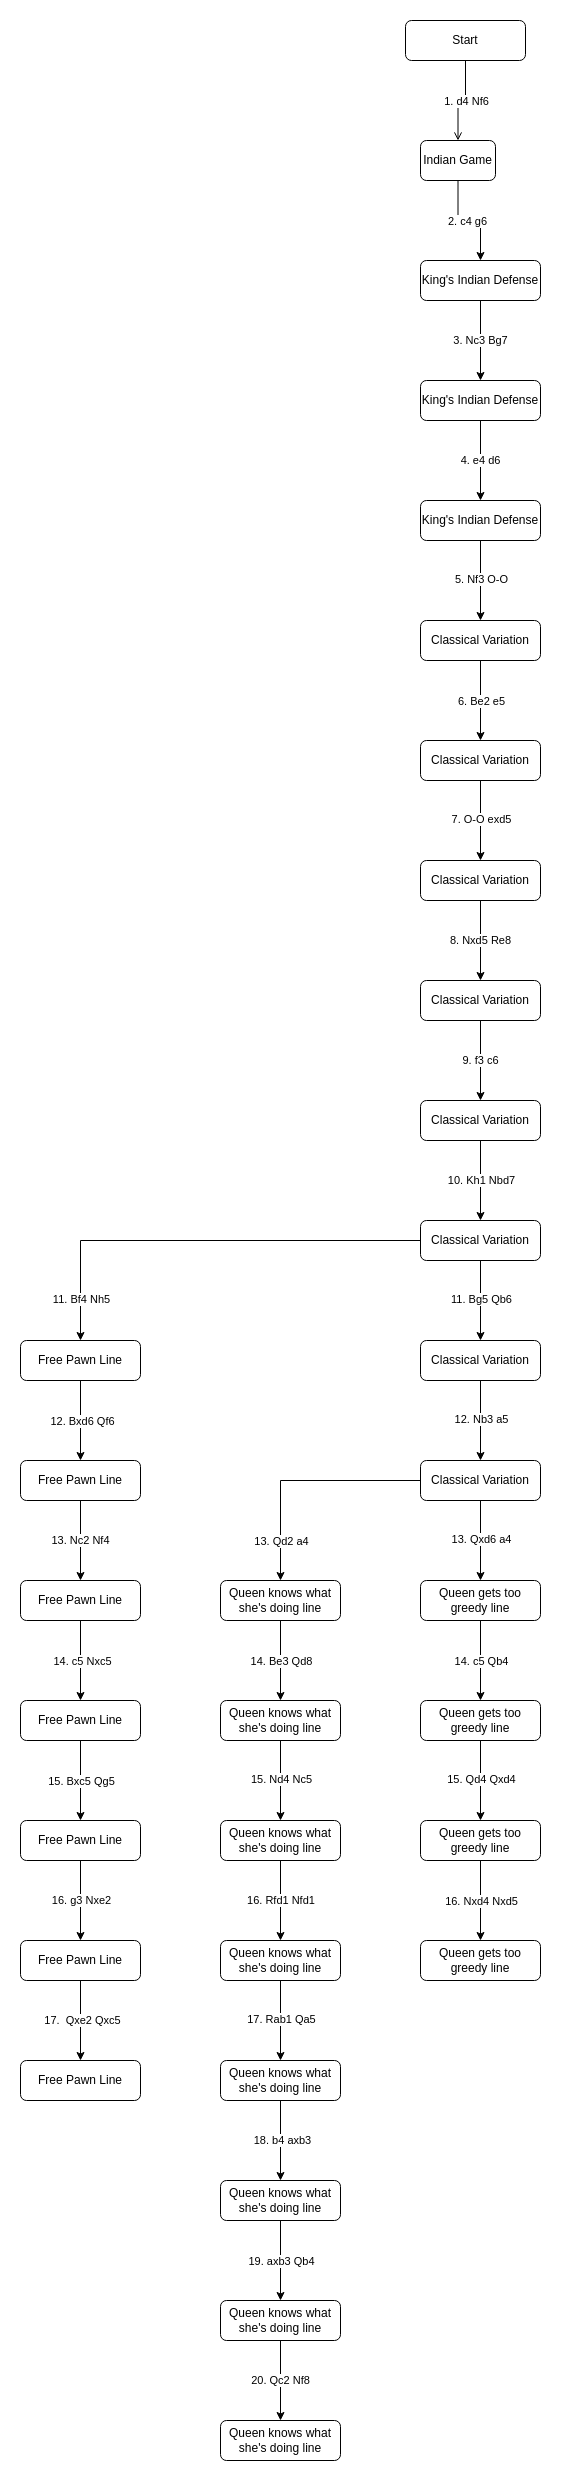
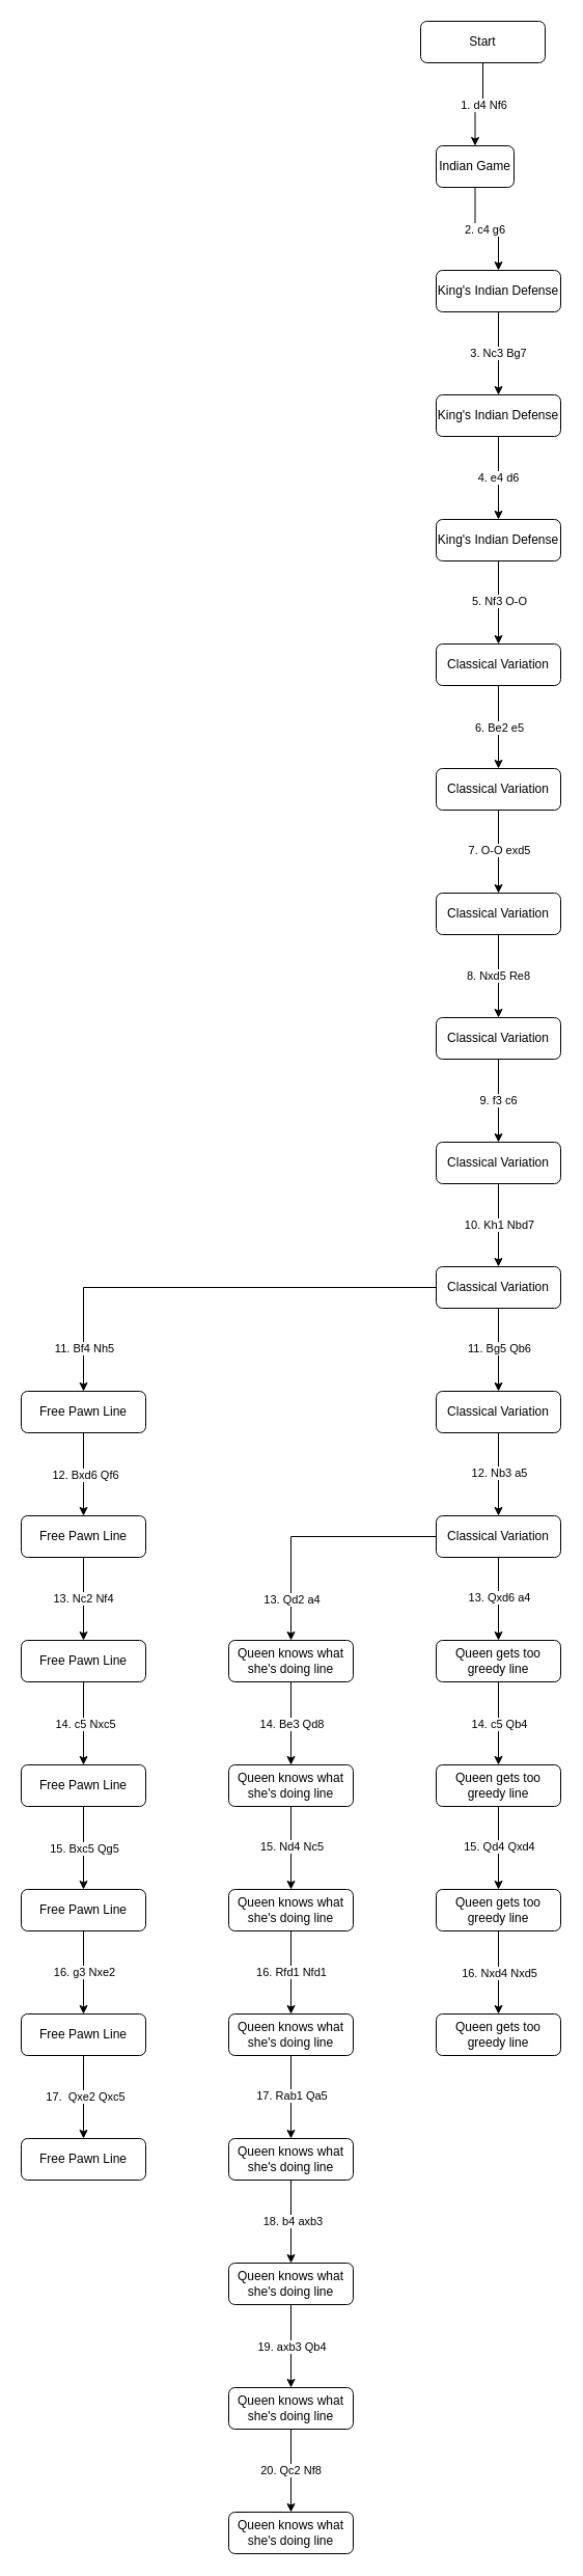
  <mxCell id="0" />
  <mxCell id="1" parent="0" />
- <mxCell id="2" value="" style="edgeStyle=orthogonalEdgeStyle;rounded=0;orthogonalLoop=1;jettySize=auto;html=1;endArrow=open;" edge="1" parent="1" source="4" target="7"><mxGeometry relative="1" as="geometry" /></mxCell>
+ <mxCell id="2" value="" style="edgeStyle=orthogonalEdgeStyle;rounded=0;orthogonalLoop=1;jettySize=auto;html=1;" edge="1" parent="1" source="4" target="7"><mxGeometry relative="1" as="geometry" /></mxCell>
  <mxCell id="3" value="1. d4 Nf6" style="edgeLabel;html=1;align=center;verticalAlign=middle;resizable=0;points=[];" vertex="1" connectable="0" parent="2"><mxGeometry x="-0.082" relative="1" as="geometry"><mxPoint as="offset" /></mxGeometry></mxCell>
  <mxCell id="4" value="Start" style="rounded=1;whiteSpace=wrap;html=1;fontSize=12;glass=0;strokeWidth=1;shadow=0;" parent="1" vertex="1"><mxGeometry x="405" y="20" width="120" height="40" as="geometry" /></mxCell>
  <mxCell id="5" value="" style="edgeStyle=orthogonalEdgeStyle;rounded=0;orthogonalLoop=1;jettySize=auto;html=1;" edge="1" parent="1" source="7" target="9"><mxGeometry relative="1" as="geometry" /></mxCell>
  <mxCell id="6" value="2. c4 g6" style="edgeLabel;html=1;align=center;verticalAlign=middle;resizable=0;points=[];" vertex="1" connectable="0" parent="5"><mxGeometry x="-0.037" relative="1" as="geometry"><mxPoint as="offset" /></mxGeometry></mxCell>
  <mxCell id="7" value="Indian Game" style="rounded=1;whiteSpace=wrap;html=1;fontSize=12;glass=0;strokeWidth=1;shadow=0;" vertex="1" parent="1"><mxGeometry x="420" y="140" width="75" height="40" as="geometry" /></mxCell>
  <mxCell id="8" value="3. Nc3 Bg7" style="edgeStyle=orthogonalEdgeStyle;rounded=0;orthogonalLoop=1;jettySize=auto;html=1;" edge="1" parent="1" source="9" target="11"><mxGeometry relative="1" as="geometry"><mxPoint as="offset" /></mxGeometry></mxCell>
  <mxCell id="9" value="King's Indian Defense" style="rounded=1;whiteSpace=wrap;html=1;fontSize=12;glass=0;strokeWidth=1;shadow=0;" vertex="1" parent="1"><mxGeometry x="420" y="260" width="120" height="40" as="geometry" /></mxCell>
  <mxCell id="10" value="4. e4 d6" style="edgeStyle=orthogonalEdgeStyle;rounded=0;orthogonalLoop=1;jettySize=auto;html=1;" edge="1" parent="1" source="11" target="14"><mxGeometry relative="1" as="geometry"><mxPoint as="offset" /></mxGeometry></mxCell>
  <mxCell id="11" value="King's Indian Defense" style="rounded=1;whiteSpace=wrap;html=1;fontSize=12;glass=0;strokeWidth=1;shadow=0;" vertex="1" parent="1"><mxGeometry x="420" y="380" width="120" height="40" as="geometry" /></mxCell>
  <mxCell id="12" value="" style="edgeStyle=orthogonalEdgeStyle;rounded=0;orthogonalLoop=1;jettySize=auto;html=1;" edge="1" parent="1" source="14" target="17"><mxGeometry relative="1" as="geometry" /></mxCell>
  <mxCell id="13" value="5. Nf3 O-O" style="edgeLabel;html=1;align=center;verticalAlign=middle;resizable=0;points=[];" vertex="1" connectable="0" parent="12"><mxGeometry x="0.013" relative="1" as="geometry"><mxPoint y="-3" as="offset" /></mxGeometry></mxCell>
  <mxCell id="14" value="King's Indian Defense" style="rounded=1;whiteSpace=wrap;html=1;fontSize=12;glass=0;strokeWidth=1;shadow=0;" vertex="1" parent="1"><mxGeometry x="420" y="500" width="120" height="40" as="geometry" /></mxCell>
  <mxCell id="15" value="" style="edgeStyle=orthogonalEdgeStyle;rounded=0;orthogonalLoop=1;jettySize=auto;html=1;" edge="1" parent="1" source="17" target="20"><mxGeometry relative="1" as="geometry" /></mxCell>
  <mxCell id="16" value="6. Be2 e5" style="edgeLabel;html=1;align=center;verticalAlign=middle;resizable=0;points=[];" vertex="1" connectable="0" parent="15"><mxGeometry x="0.013" y="1" relative="1" as="geometry"><mxPoint x="-1" y="-1" as="offset" /></mxGeometry></mxCell>
  <mxCell id="17" value="Classical Variation" style="rounded=1;whiteSpace=wrap;html=1;fontSize=12;glass=0;strokeWidth=1;shadow=0;" vertex="1" parent="1"><mxGeometry x="420" y="620" width="120" height="40" as="geometry" /></mxCell>
  <mxCell id="18" value="" style="edgeStyle=orthogonalEdgeStyle;rounded=0;orthogonalLoop=1;jettySize=auto;html=1;" edge="1" parent="1" source="20" target="22"><mxGeometry relative="1" as="geometry" /></mxCell>
  <mxCell id="19" value="7. O-O exd5" style="edgeLabel;html=1;align=center;verticalAlign=middle;resizable=0;points=[];" vertex="1" connectable="0" parent="18"><mxGeometry x="-0.059" relative="1" as="geometry"><mxPoint as="offset" /></mxGeometry></mxCell>
  <mxCell id="20" value="Classical Variation" style="rounded=1;whiteSpace=wrap;html=1;fontSize=12;glass=0;strokeWidth=1;shadow=0;" vertex="1" parent="1"><mxGeometry x="420" y="740" width="120" height="40" as="geometry" /></mxCell>
  <mxCell id="21" value="8. Nxd5 Re8" style="edgeStyle=orthogonalEdgeStyle;rounded=0;orthogonalLoop=1;jettySize=auto;html=1;" edge="1" parent="1" source="22" target="24"><mxGeometry relative="1" as="geometry" /></mxCell>
  <mxCell id="22" value="Classical Variation" style="rounded=1;whiteSpace=wrap;html=1;fontSize=12;glass=0;strokeWidth=1;shadow=0;" vertex="1" parent="1"><mxGeometry x="420" y="860" width="120" height="40" as="geometry" /></mxCell>
  <mxCell id="23" value="9. f3 c6" style="edgeStyle=orthogonalEdgeStyle;rounded=0;orthogonalLoop=1;jettySize=auto;html=1;" edge="1" parent="1" source="24" target="27"><mxGeometry relative="1" as="geometry" /></mxCell>
  <mxCell id="24" value="Classical Variation" style="rounded=1;whiteSpace=wrap;html=1;fontSize=12;glass=0;strokeWidth=1;shadow=0;" vertex="1" parent="1"><mxGeometry x="420" y="980" width="120" height="40" as="geometry" /></mxCell>
  <mxCell id="25" value="" style="edgeStyle=orthogonalEdgeStyle;rounded=0;orthogonalLoop=1;jettySize=auto;html=1;" edge="1" parent="1" source="27" target="32"><mxGeometry relative="1" as="geometry" /></mxCell>
  <mxCell id="26" value="10. Kh1 Nbd7" style="edgeLabel;html=1;align=center;verticalAlign=middle;resizable=0;points=[];" vertex="1" connectable="0" parent="25"><mxGeometry x="-0.025" relative="1" as="geometry"><mxPoint as="offset" /></mxGeometry></mxCell>
  <mxCell id="27" value="Classical Variation" style="rounded=1;whiteSpace=wrap;html=1;fontSize=12;glass=0;strokeWidth=1;shadow=0;" vertex="1" parent="1"><mxGeometry x="420" y="1100" width="120" height="40" as="geometry" /></mxCell>
  <mxCell id="28" value="" style="edgeStyle=orthogonalEdgeStyle;rounded=0;orthogonalLoop=1;jettySize=auto;html=1;" edge="1" parent="1" source="32" target="35"><mxGeometry relative="1" as="geometry" /></mxCell>
  <mxCell id="29" value="11. Bg5 Qb6" style="edgeLabel;html=1;align=center;verticalAlign=middle;resizable=0;points=[];" vertex="1" connectable="0" parent="28"><mxGeometry x="-0.042" relative="1" as="geometry"><mxPoint as="offset" /></mxGeometry></mxCell>
  <mxCell id="30" value="" style="edgeStyle=orthogonalEdgeStyle;rounded=0;orthogonalLoop=1;jettySize=auto;html=1;" edge="1" parent="1" source="32" target="75"><mxGeometry relative="1" as="geometry" /></mxCell>
  <mxCell id="31" value="11. Bf4 Nh5" style="edgeLabel;html=1;align=center;verticalAlign=middle;resizable=0;points=[];" vertex="1" connectable="0" parent="30"><mxGeometry x="0.81" relative="1" as="geometry"><mxPoint as="offset" /></mxGeometry></mxCell>
  <mxCell id="32" value="Classical Variation" style="rounded=1;whiteSpace=wrap;html=1;fontSize=12;glass=0;strokeWidth=1;shadow=0;" vertex="1" parent="1"><mxGeometry x="420" y="1220" width="120" height="40" as="geometry" /></mxCell>
  <mxCell id="33" value="" style="edgeStyle=orthogonalEdgeStyle;rounded=0;orthogonalLoop=1;jettySize=auto;html=1;" edge="1" parent="1" source="35" target="40"><mxGeometry relative="1" as="geometry" /></mxCell>
  <mxCell id="34" value="12. Nb3 a5" style="edgeLabel;html=1;align=center;verticalAlign=middle;resizable=0;points=[];" vertex="1" connectable="0" parent="33"><mxGeometry x="-0.042" relative="1" as="geometry"><mxPoint as="offset" /></mxGeometry></mxCell>
  <mxCell id="35" value="Classical Variation" style="rounded=1;whiteSpace=wrap;html=1;fontSize=12;glass=0;strokeWidth=1;shadow=0;" vertex="1" parent="1"><mxGeometry x="420" y="1340" width="120" height="40" as="geometry" /></mxCell>
  <mxCell id="36" value="" style="edgeStyle=orthogonalEdgeStyle;rounded=0;orthogonalLoop=1;jettySize=auto;html=1;" edge="1" parent="1" source="40" target="43"><mxGeometry relative="1" as="geometry" /></mxCell>
  <mxCell id="37" value="13. Qxd6 a4" style="edgeLabel;html=1;align=center;verticalAlign=middle;resizable=0;points=[];" vertex="1" connectable="0" parent="36"><mxGeometry x="-0.042" relative="1" as="geometry"><mxPoint as="offset" /></mxGeometry></mxCell>
  <mxCell id="38" value="" style="edgeStyle=orthogonalEdgeStyle;rounded=0;orthogonalLoop=1;jettySize=auto;html=1;" edge="1" parent="1" source="40" target="53"><mxGeometry relative="1" as="geometry" /></mxCell>
  <mxCell id="39" value="13. Qd2 a4" style="edgeLabel;html=1;align=center;verticalAlign=middle;resizable=0;points=[];" vertex="1" connectable="0" parent="38"><mxGeometry x="0.652" y="-1" relative="1" as="geometry"><mxPoint x="1" y="2" as="offset" /></mxGeometry></mxCell>
  <mxCell id="40" value="Classical Variation" style="rounded=1;whiteSpace=wrap;html=1;fontSize=12;glass=0;strokeWidth=1;shadow=0;" vertex="1" parent="1"><mxGeometry x="420" y="1460" width="120" height="40" as="geometry" /></mxCell>
  <mxCell id="41" value="" style="edgeStyle=orthogonalEdgeStyle;rounded=0;orthogonalLoop=1;jettySize=auto;html=1;" edge="1" parent="1" source="43" target="46"><mxGeometry relative="1" as="geometry" /></mxCell>
  <mxCell id="42" value="14. c5 Qb4" style="edgeLabel;html=1;align=center;verticalAlign=middle;resizable=0;points=[];" vertex="1" connectable="0" parent="41"><mxGeometry x="-0.008" relative="1" as="geometry"><mxPoint as="offset" /></mxGeometry></mxCell>
  <mxCell id="43" value="Queen gets too greedy line" style="rounded=1;whiteSpace=wrap;html=1;fontSize=12;glass=0;strokeWidth=1;shadow=0;" vertex="1" parent="1"><mxGeometry x="420" y="1580" width="120" height="40" as="geometry" /></mxCell>
  <mxCell id="44" value="" style="edgeStyle=orthogonalEdgeStyle;rounded=0;orthogonalLoop=1;jettySize=auto;html=1;" edge="1" parent="1" source="46" target="49"><mxGeometry relative="1" as="geometry" /></mxCell>
  <mxCell id="45" value="15. Qd4 Qxd4" style="edgeLabel;html=1;align=center;verticalAlign=middle;resizable=0;points=[];" vertex="1" connectable="0" parent="44"><mxGeometry x="-0.042" relative="1" as="geometry"><mxPoint as="offset" /></mxGeometry></mxCell>
  <mxCell id="46" value="Queen gets too greedy line" style="rounded=1;whiteSpace=wrap;html=1;fontSize=12;glass=0;strokeWidth=1;shadow=0;" vertex="1" parent="1"><mxGeometry x="420" y="1700" width="120" height="40" as="geometry" /></mxCell>
  <mxCell id="47" value="" style="edgeStyle=orthogonalEdgeStyle;rounded=0;orthogonalLoop=1;jettySize=auto;html=1;" edge="1" parent="1" source="49" target="50"><mxGeometry relative="1" as="geometry" /></mxCell>
  <mxCell id="48" value="16. Nxd4 Nxd5" style="edgeLabel;html=1;align=center;verticalAlign=middle;resizable=0;points=[];" vertex="1" connectable="0" parent="47"><mxGeometry x="-0.008" relative="1" as="geometry"><mxPoint as="offset" /></mxGeometry></mxCell>
  <mxCell id="49" value="Queen gets too greedy line" style="rounded=1;whiteSpace=wrap;html=1;fontSize=12;glass=0;strokeWidth=1;shadow=0;" vertex="1" parent="1"><mxGeometry x="420" y="1820" width="120" height="40" as="geometry" /></mxCell>
  <mxCell id="50" value="Queen gets too greedy line" style="rounded=1;whiteSpace=wrap;html=1;fontSize=12;glass=0;strokeWidth=1;shadow=0;" vertex="1" parent="1"><mxGeometry x="420" y="1940" width="120" height="40" as="geometry" /></mxCell>
  <mxCell id="51" value="" style="edgeStyle=orthogonalEdgeStyle;rounded=0;orthogonalLoop=1;jettySize=auto;html=1;" edge="1" parent="1" source="53" target="56"><mxGeometry relative="1" as="geometry" /></mxCell>
  <mxCell id="52" value="14. Be3 Qd8" style="edgeLabel;html=1;align=center;verticalAlign=middle;resizable=0;points=[];" vertex="1" connectable="0" parent="51"><mxGeometry x="-0.008" relative="1" as="geometry"><mxPoint as="offset" /></mxGeometry></mxCell>
  <mxCell id="53" value="Queen knows what she's doing line" style="rounded=1;whiteSpace=wrap;html=1;fontSize=12;glass=0;strokeWidth=1;shadow=0;" vertex="1" parent="1"><mxGeometry x="220" y="1580" width="120" height="40" as="geometry" /></mxCell>
  <mxCell id="54" value="" style="edgeStyle=orthogonalEdgeStyle;rounded=0;orthogonalLoop=1;jettySize=auto;html=1;" edge="1" parent="1" source="56" target="59"><mxGeometry relative="1" as="geometry" /></mxCell>
  <mxCell id="55" value="15. Nd4 Nc5" style="edgeLabel;html=1;align=center;verticalAlign=middle;resizable=0;points=[];" vertex="1" connectable="0" parent="54"><mxGeometry x="-0.042" relative="1" as="geometry"><mxPoint as="offset" /></mxGeometry></mxCell>
  <mxCell id="56" value="Queen knows what she's doing line" style="rounded=1;whiteSpace=wrap;html=1;fontSize=12;glass=0;strokeWidth=1;shadow=0;" vertex="1" parent="1"><mxGeometry x="220" y="1700" width="120" height="40" as="geometry" /></mxCell>
  <mxCell id="57" value="" style="edgeStyle=orthogonalEdgeStyle;rounded=0;orthogonalLoop=1;jettySize=auto;html=1;" edge="1" parent="1" source="59" target="62"><mxGeometry relative="1" as="geometry" /></mxCell>
  <mxCell id="58" value="16. Rfd1 Nfd1&amp;nbsp;" style="edgeLabel;html=1;align=center;verticalAlign=middle;resizable=0;points=[];" vertex="1" connectable="0" parent="57"><mxGeometry x="-0.025" y="1" relative="1" as="geometry"><mxPoint as="offset" /></mxGeometry></mxCell>
  <mxCell id="59" value="Queen knows what she's doing line" style="rounded=1;whiteSpace=wrap;html=1;fontSize=12;glass=0;strokeWidth=1;shadow=0;" vertex="1" parent="1"><mxGeometry x="220" y="1820" width="120" height="40" as="geometry" /></mxCell>
  <mxCell id="60" value="" style="edgeStyle=orthogonalEdgeStyle;rounded=0;orthogonalLoop=1;jettySize=auto;html=1;" edge="1" parent="1" source="62" target="65"><mxGeometry relative="1" as="geometry" /></mxCell>
  <mxCell id="61" value="17. Rab1 Qa5" style="edgeLabel;html=1;align=center;verticalAlign=middle;resizable=0;points=[];" vertex="1" connectable="0" parent="60"><mxGeometry x="-0.042" relative="1" as="geometry"><mxPoint as="offset" /></mxGeometry></mxCell>
  <mxCell id="62" value="Queen knows what she's doing line" style="rounded=1;whiteSpace=wrap;html=1;fontSize=12;glass=0;strokeWidth=1;shadow=0;" vertex="1" parent="1"><mxGeometry x="220" y="1940" width="120" height="40" as="geometry" /></mxCell>
  <mxCell id="63" value="" style="edgeStyle=orthogonalEdgeStyle;rounded=0;orthogonalLoop=1;jettySize=auto;html=1;" edge="1" parent="1" source="65" target="68"><mxGeometry relative="1" as="geometry" /></mxCell>
  <mxCell id="64" value="18. b4 axb3" style="edgeLabel;html=1;align=center;verticalAlign=middle;resizable=0;points=[];" vertex="1" connectable="0" parent="63"><mxGeometry x="-0.025" y="1" relative="1" as="geometry"><mxPoint as="offset" /></mxGeometry></mxCell>
  <mxCell id="65" value="Queen knows what she's doing line" style="rounded=1;whiteSpace=wrap;html=1;fontSize=12;glass=0;strokeWidth=1;shadow=0;" vertex="1" parent="1"><mxGeometry x="220" y="2060" width="120" height="40" as="geometry" /></mxCell>
  <mxCell id="66" value="" style="edgeStyle=orthogonalEdgeStyle;rounded=0;orthogonalLoop=1;jettySize=auto;html=1;" edge="1" parent="1" source="68" target="71"><mxGeometry relative="1" as="geometry" /></mxCell>
  <mxCell id="67" value="19. axb3 Qb4" style="edgeLabel;html=1;align=center;verticalAlign=middle;resizable=0;points=[];" vertex="1" connectable="0" parent="66"><mxGeometry x="0.009" relative="1" as="geometry"><mxPoint as="offset" /></mxGeometry></mxCell>
  <mxCell id="68" value="Queen knows what she's doing line" style="rounded=1;whiteSpace=wrap;html=1;fontSize=12;glass=0;strokeWidth=1;shadow=0;" vertex="1" parent="1"><mxGeometry x="220" y="2180" width="120" height="40" as="geometry" /></mxCell>
  <mxCell id="69" value="" style="edgeStyle=orthogonalEdgeStyle;rounded=0;orthogonalLoop=1;jettySize=auto;html=1;" edge="1" parent="1" source="71" target="72"><mxGeometry relative="1" as="geometry" /></mxCell>
  <mxCell id="70" value="20. Qc2 Nf8" style="edgeLabel;html=1;align=center;verticalAlign=middle;resizable=0;points=[];" vertex="1" connectable="0" parent="69"><mxGeometry x="-0.025" y="-1" relative="1" as="geometry"><mxPoint as="offset" /></mxGeometry></mxCell>
  <mxCell id="71" value="Queen knows what she's doing line" style="rounded=1;whiteSpace=wrap;html=1;fontSize=12;glass=0;strokeWidth=1;shadow=0;" vertex="1" parent="1"><mxGeometry x="220" y="2300" width="120" height="40" as="geometry" /></mxCell>
  <mxCell id="72" value="Queen knows what she's doing line" style="rounded=1;whiteSpace=wrap;html=1;fontSize=12;glass=0;strokeWidth=1;shadow=0;" vertex="1" parent="1"><mxGeometry x="220" y="2420" width="120" height="40" as="geometry" /></mxCell>
  <mxCell id="73" value="" style="edgeStyle=orthogonalEdgeStyle;rounded=0;orthogonalLoop=1;jettySize=auto;html=1;" edge="1" parent="1" source="75" target="78"><mxGeometry relative="1" as="geometry" /></mxCell>
  <mxCell id="74" value="12. Bxd6 Qf6" style="edgeLabel;html=1;align=center;verticalAlign=middle;resizable=0;points=[];" vertex="1" connectable="0" parent="73"><mxGeometry x="-0.008" y="1" relative="1" as="geometry"><mxPoint as="offset" /></mxGeometry></mxCell>
  <mxCell id="75" value="Free Pawn Line" style="rounded=1;whiteSpace=wrap;html=1;fontSize=12;glass=0;strokeWidth=1;shadow=0;" vertex="1" parent="1"><mxGeometry x="20" y="1340" width="120" height="40" as="geometry" /></mxCell>
  <mxCell id="76" value="" style="edgeStyle=orthogonalEdgeStyle;rounded=0;orthogonalLoop=1;jettySize=auto;html=1;" edge="1" parent="1" source="78" target="81"><mxGeometry relative="1" as="geometry" /></mxCell>
  <mxCell id="77" value="13. Nc2 Nf4" style="edgeLabel;html=1;align=center;verticalAlign=middle;resizable=0;points=[];" vertex="1" connectable="0" parent="76"><mxGeometry x="-0.025" y="-1" relative="1" as="geometry"><mxPoint as="offset" /></mxGeometry></mxCell>
  <mxCell id="78" value="Free Pawn Line" style="rounded=1;whiteSpace=wrap;html=1;fontSize=12;glass=0;strokeWidth=1;shadow=0;" vertex="1" parent="1"><mxGeometry x="20" y="1460" width="120" height="40" as="geometry" /></mxCell>
  <mxCell id="79" value="" style="edgeStyle=orthogonalEdgeStyle;rounded=0;orthogonalLoop=1;jettySize=auto;html=1;" edge="1" parent="1" source="81" target="84"><mxGeometry relative="1" as="geometry" /></mxCell>
  <mxCell id="80" value="14. c5 Nxc5" style="edgeLabel;html=1;align=center;verticalAlign=middle;resizable=0;points=[];" vertex="1" connectable="0" parent="79"><mxGeometry x="-0.008" y="1" relative="1" as="geometry"><mxPoint as="offset" /></mxGeometry></mxCell>
  <mxCell id="81" value="Free Pawn Line" style="rounded=1;whiteSpace=wrap;html=1;fontSize=12;glass=0;strokeWidth=1;shadow=0;" vertex="1" parent="1"><mxGeometry x="20" y="1580" width="120" height="40" as="geometry" /></mxCell>
  <mxCell id="82" value="" style="edgeStyle=orthogonalEdgeStyle;rounded=0;orthogonalLoop=1;jettySize=auto;html=1;" edge="1" parent="1" source="84" target="87"><mxGeometry relative="1" as="geometry" /></mxCell>
  <mxCell id="83" value="15. Bxc5 Qg5" style="edgeLabel;html=1;align=center;verticalAlign=middle;resizable=0;points=[];" vertex="1" connectable="0" parent="82"><mxGeometry x="-0.008" relative="1" as="geometry"><mxPoint as="offset" /></mxGeometry></mxCell>
  <mxCell id="84" value="Free Pawn Line" style="rounded=1;whiteSpace=wrap;html=1;fontSize=12;glass=0;strokeWidth=1;shadow=0;" vertex="1" parent="1"><mxGeometry x="20" y="1700" width="120" height="40" as="geometry" /></mxCell>
  <mxCell id="85" value="" style="edgeStyle=orthogonalEdgeStyle;rounded=0;orthogonalLoop=1;jettySize=auto;html=1;" edge="1" parent="1" source="87" target="90"><mxGeometry relative="1" as="geometry" /></mxCell>
  <mxCell id="86" value="16. g3 Nxe2" style="edgeLabel;html=1;align=center;verticalAlign=middle;resizable=0;points=[];" vertex="1" connectable="0" parent="85"><mxGeometry x="-0.025" relative="1" as="geometry"><mxPoint as="offset" /></mxGeometry></mxCell>
  <mxCell id="87" value="Free Pawn Line" style="rounded=1;whiteSpace=wrap;html=1;fontSize=12;glass=0;strokeWidth=1;shadow=0;" vertex="1" parent="1"><mxGeometry x="20" y="1820" width="120" height="40" as="geometry" /></mxCell>
  <mxCell id="88" value="" style="edgeStyle=orthogonalEdgeStyle;rounded=0;orthogonalLoop=1;jettySize=auto;html=1;" edge="1" parent="1" source="90" target="91"><mxGeometry relative="1" as="geometry" /></mxCell>
  <mxCell id="89" value="17.&amp;nbsp; Qxe2 Qxc5" style="edgeLabel;html=1;align=center;verticalAlign=middle;resizable=0;points=[];" vertex="1" connectable="0" parent="88"><mxGeometry x="-0.025" y="1" relative="1" as="geometry"><mxPoint as="offset" /></mxGeometry></mxCell>
  <mxCell id="90" value="Free Pawn Line" style="rounded=1;whiteSpace=wrap;html=1;fontSize=12;glass=0;strokeWidth=1;shadow=0;" vertex="1" parent="1"><mxGeometry x="20" y="1940" width="120" height="40" as="geometry" /></mxCell>
  <mxCell id="91" value="Free Pawn Line" style="rounded=1;whiteSpace=wrap;html=1;fontSize=12;glass=0;strokeWidth=1;shadow=0;" vertex="1" parent="1"><mxGeometry x="20" y="2060" width="120" height="40" as="geometry" /></mxCell>
